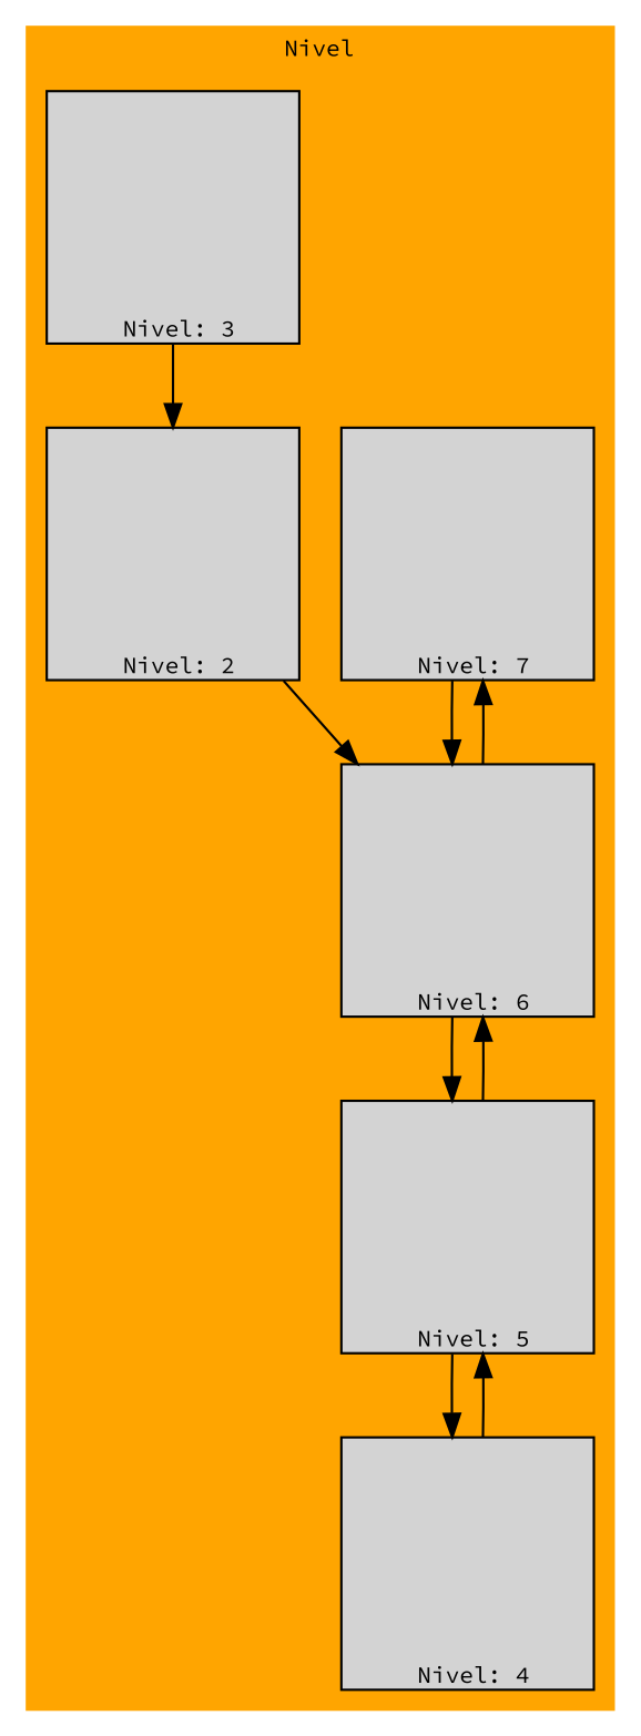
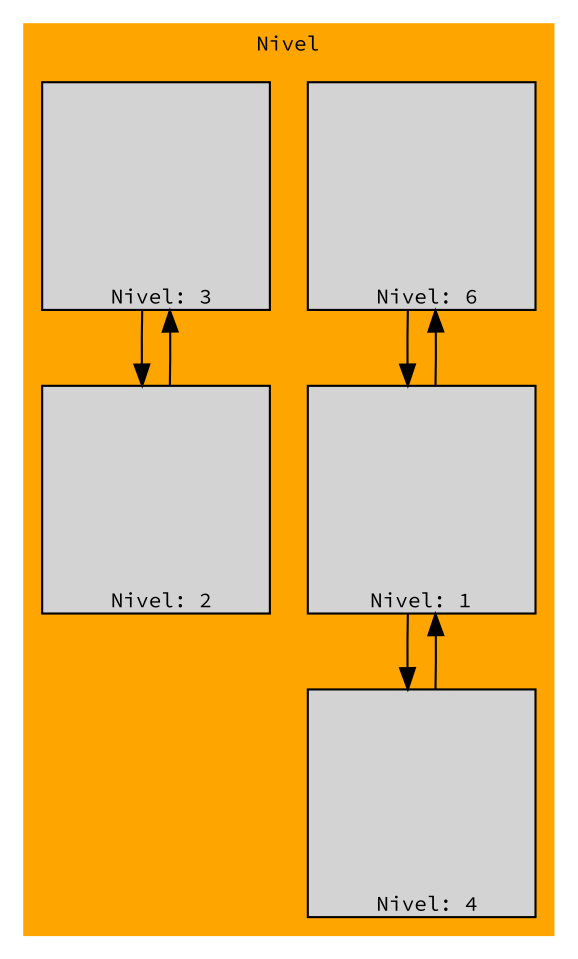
  digraph {
    fontname="Source Code Pro"
    node [fontcolor=black fontname="Source Code Pro" fontsize=10 labelloc=b shape=square style=filled]
    edge [fontname="Source Code Pro"]
-   n1 [label=" Nivel: 7" width=1.5]
    n2 [label=" Nivel: 6" width=1.5]
-   n3 [label=" Nivel: 5" width=1.5]
+   n3 [label="Nivel: 1" width=1.5]
    n4 [label=" Nivel: 4" width=1.5]
    n5 [label=" Nivel: 3" width=1.5]
    n6 [label=" Nivel: 2" width=1.5]
    subgraph cluster_1 {
      color=orange
      fontsize=10
      label=Nivel
      shape=Mrecord
      style="filled, bold"
-     n1
      n2
      n3
      n4
      n5
      n6
    }
-   n1 -> n2
-   n2 -> n1
    n2 -> n3
    n3 -> n2
    n3 -> n4
    n4 -> n3
    n5 -> n6
-   n6 -> n2
+   n6 -> n5
  }
